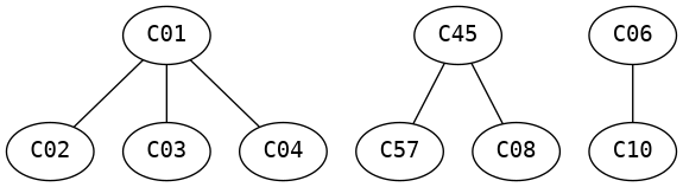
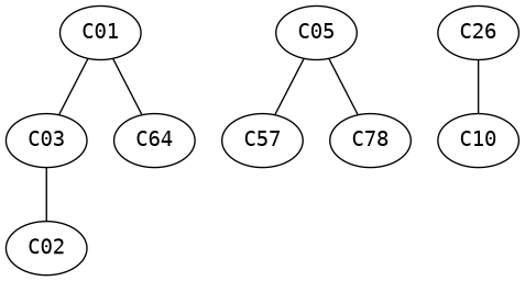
  strict graph {
    fontname="DejaVu Sans Mono"
    node [fontname="DejaVu Sans Mono"]
    edge [fontname="DejaVu Sans Mono"]
    n1 [label=C01]
    n2 [label=C02]
    n3 [label=C03]
-   n4 [label=C04]
-   n5 [label=C45]
+   n4 [label=C64]
+   n5 [label=C05]
    n6 [label=C57]
-   n7 [label=C08]
-   n8 [label=C06]
+   n7 [label=C78]
+   n8 [label=C26]
    n9 [label=C10]
-   n1 -- n2
+   n3 -- n2
    n1 -- n3
    n1 -- n4
    n5 -- n6
    n5 -- n7
    n8 -- n9
  }
